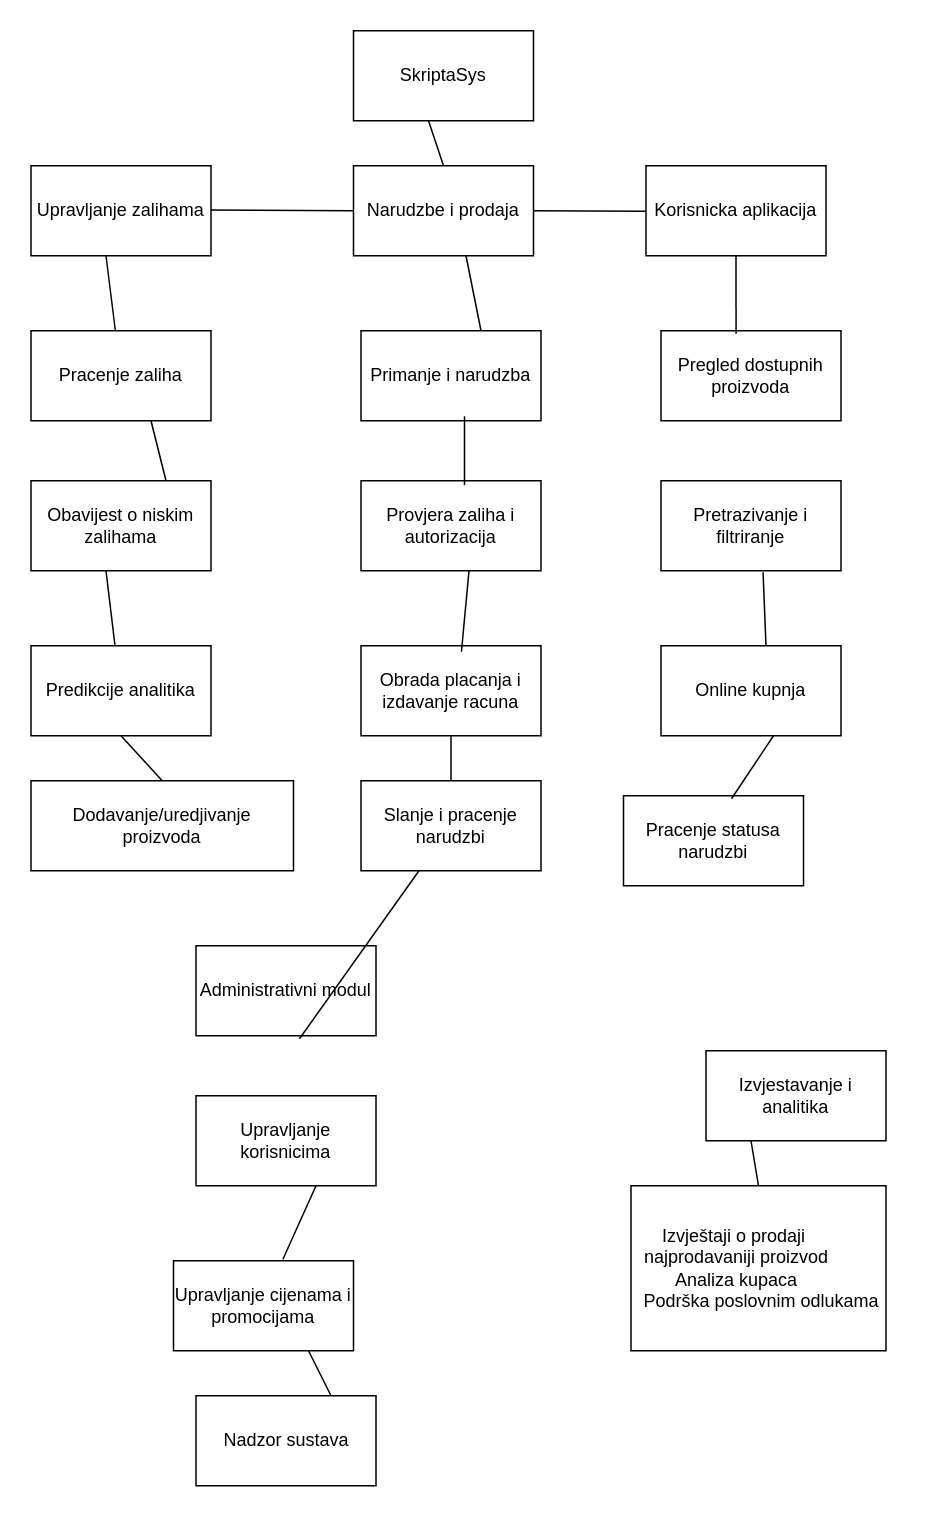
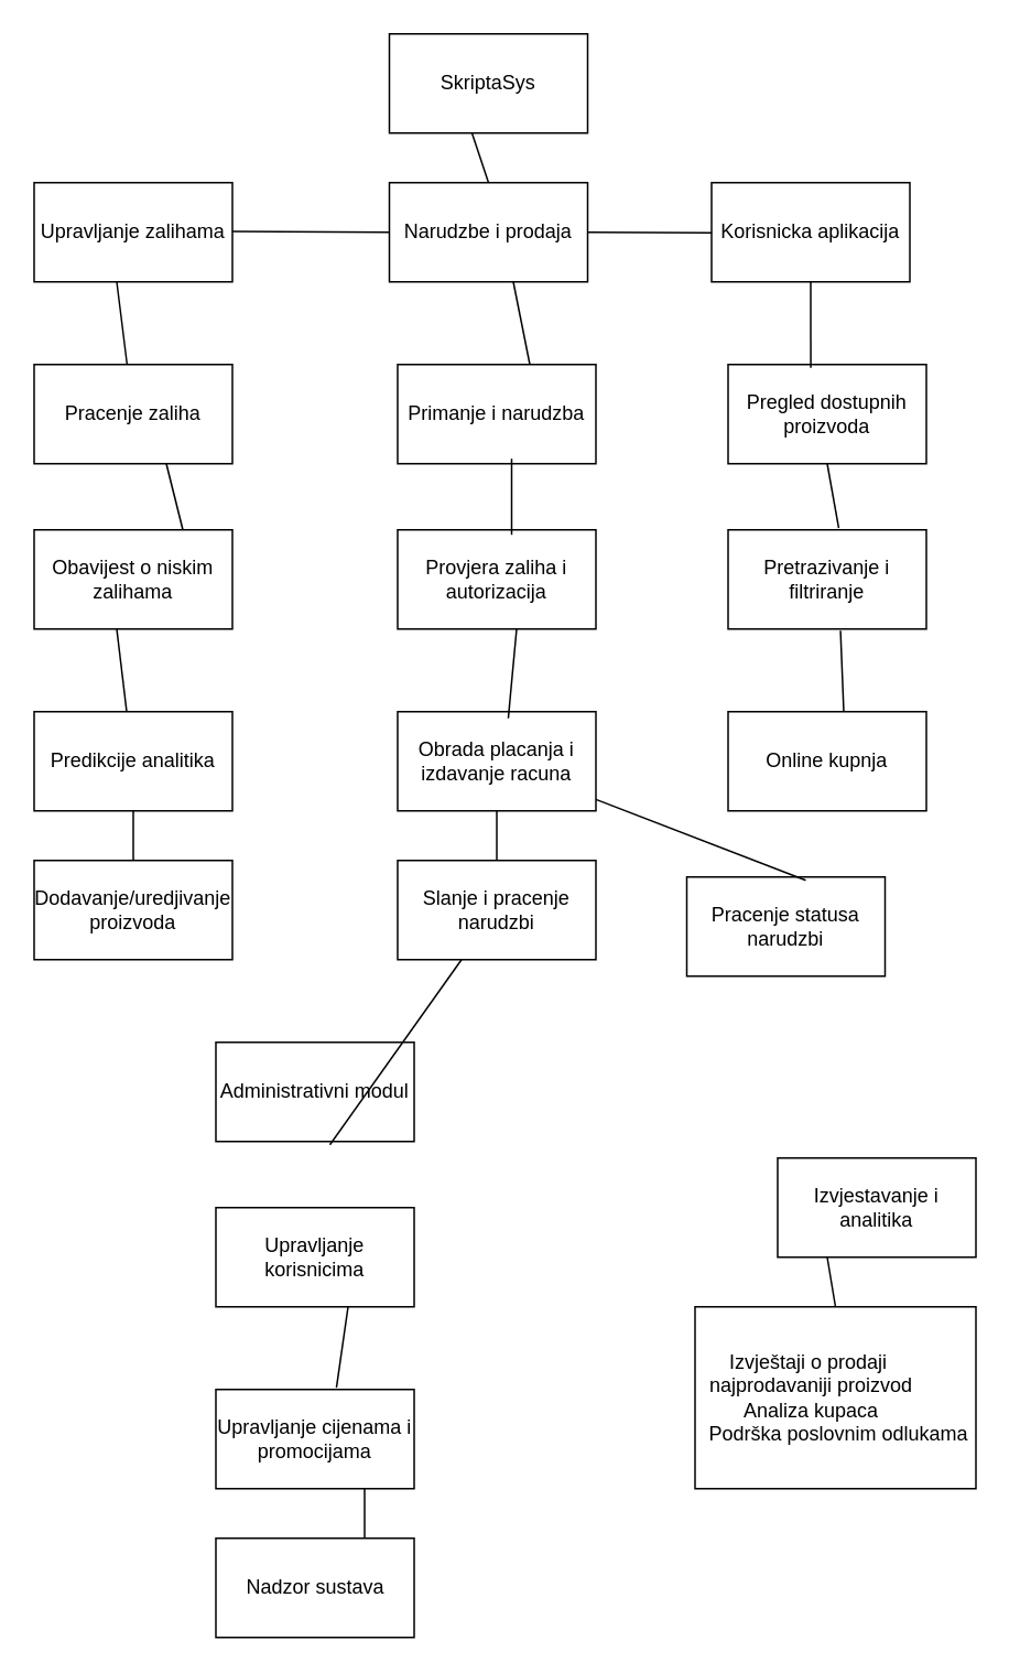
  <mxCell id="0" />
  <mxCell id="1" parent="0" />
  <mxCell id="2" value="SkriptaSys" style="rounded=0;whiteSpace=wrap;html=1;" vertex="1" parent="1"><mxGeometry x="235" y="20" width="120" height="60" as="geometry" /></mxCell>
  <mxCell id="3" value="Upravljanje zalihama" style="rounded=0;whiteSpace=wrap;html=1;" vertex="1" parent="1"><mxGeometry x="20" y="110" width="120" height="60" as="geometry" /></mxCell>
  <mxCell id="4" value="Narudzbe i prodaja" style="rounded=0;whiteSpace=wrap;html=1;" vertex="1" parent="1"><mxGeometry x="235" y="110" width="120" height="60" as="geometry" /></mxCell>
  <mxCell id="5" value="Korisnicka aplikacija" style="rounded=0;whiteSpace=wrap;html=1;" vertex="1" parent="1"><mxGeometry x="430" y="110" width="120" height="60" as="geometry" /></mxCell>
  <mxCell id="6" value="Pracenje zaliha" style="rounded=0;whiteSpace=wrap;html=1;" vertex="1" parent="1"><mxGeometry x="20" y="220" width="120" height="60" as="geometry" /></mxCell>
  <mxCell id="7" value="Obavijest o niskim zalihama" style="rounded=0;whiteSpace=wrap;html=1;" vertex="1" parent="1"><mxGeometry x="20" y="320" width="120" height="60" as="geometry" /></mxCell>
  <mxCell id="8" value="Predikcije analitika" style="rounded=0;whiteSpace=wrap;html=1;" vertex="1" parent="1"><mxGeometry x="20" y="430" width="120" height="60" as="geometry" /></mxCell>
- <mxCell id="9" value="Dodavanje/uredjivanje proizvoda" style="rounded=0;whiteSpace=wrap;html=1;" vertex="1" parent="1"><mxGeometry x="20" y="520" width="175" height="60" as="geometry" /></mxCell>
+ <mxCell id="9" value="Dodavanje/uredjivanje proizvoda" style="rounded=0;whiteSpace=wrap;html=1;" vertex="1" parent="1"><mxGeometry x="20" y="520" width="120" height="60" as="geometry" /></mxCell>
  <mxCell id="10" value="Primanje i narudzba" style="rounded=0;whiteSpace=wrap;html=1;" vertex="1" parent="1"><mxGeometry x="240" y="220" width="120" height="60" as="geometry" /></mxCell>
  <mxCell id="11" value="Provjera zaliha i autorizacija" style="rounded=0;whiteSpace=wrap;html=1;" vertex="1" parent="1"><mxGeometry x="240" y="320" width="120" height="60" as="geometry" /></mxCell>
  <mxCell id="12" value="Obrada placanja i izdavanje racuna" style="rounded=0;whiteSpace=wrap;html=1;" vertex="1" parent="1"><mxGeometry x="240" y="430" width="120" height="60" as="geometry" /></mxCell>
  <mxCell id="13" value="Slanje i pracenje narudzbi" style="rounded=0;whiteSpace=wrap;html=1;" vertex="1" parent="1"><mxGeometry x="240" y="520" width="120" height="60" as="geometry" /></mxCell>
  <mxCell id="14" value="Pregled dostupnih proizvoda" style="rounded=0;whiteSpace=wrap;html=1;" vertex="1" parent="1"><mxGeometry x="440" y="220" width="120" height="60" as="geometry" /></mxCell>
  <mxCell id="15" value="Pretrazivanje i filtriranje" style="rounded=0;whiteSpace=wrap;html=1;" vertex="1" parent="1"><mxGeometry x="440" y="320" width="120" height="60" as="geometry" /></mxCell>
  <mxCell id="16" value="Online kupnja" style="rounded=0;whiteSpace=wrap;html=1;" vertex="1" parent="1"><mxGeometry x="440" y="430" width="120" height="60" as="geometry" /></mxCell>
  <mxCell id="17" value="Pracenje statusa narudzbi" style="rounded=0;whiteSpace=wrap;html=1;" vertex="1" parent="1"><mxGeometry x="415" y="530" width="120" height="60" as="geometry" /></mxCell>
  <mxCell id="18" value="Administrativni modul" style="rounded=0;whiteSpace=wrap;html=1;" vertex="1" parent="1"><mxGeometry x="130" y="630" width="120" height="60" as="geometry" /></mxCell>
  <mxCell id="19" value="Upravljanje korisnicima" style="rounded=0;whiteSpace=wrap;html=1;" vertex="1" parent="1"><mxGeometry x="130" y="730" width="120" height="60" as="geometry" /></mxCell>
- <mxCell id="20" value="Upravljanje cijenama i promocijama" style="rounded=0;whiteSpace=wrap;html=1;" vertex="1" parent="1"><mxGeometry x="115" y="840" width="120" height="60" as="geometry" /></mxCell>
+ <mxCell id="20" value="Upravljanje cijenama i promocijama" style="rounded=0;whiteSpace=wrap;html=1;" vertex="1" parent="1"><mxGeometry x="130" y="840" width="120" height="60" as="geometry" /></mxCell>
  <mxCell id="21" value="&lt;span style=&quot;color: rgba(0, 0, 0, 0); font-family: monospace; font-size: 0px; text-align: start; text-wrap-mode: nowrap;&quot;&gt;Nadzor&amp;nbsp;&lt;/span&gt;" style="rounded=0;whiteSpace=wrap;html=1;" vertex="1" parent="1"><mxGeometry x="130" y="930" width="120" height="60" as="geometry" /></mxCell>
  <mxCell id="22" value="Izvjestavanje i analitika" style="rounded=0;whiteSpace=wrap;html=1;" vertex="1" parent="1"><mxGeometry x="470" y="700" width="120" height="60" as="geometry" /></mxCell>
  <mxCell id="23" value="&lt;span style=&quot;color: rgba(0, 0, 0, 0); font-family: monospace; font-size: 0px; text-align: start; text-wrap-mode: nowrap;&quot;&gt;%3CmxGraphModel%3E%3Croot%3E%3CmxCell%20id%3D%220%22%2F%3E%3CmxCell%20id%3D%221%22%20parent%3D%220%22%2F%3E%3CmxCell%20id%3D%222%22%20value%3D%22%22%20style%3D%22rounded%3D0%3BwhiteSpace%3Dwrap%3Bhtml%3D1%3B%22%20vertex%3D%221%22%20parent%3D%221%22%3E%3CmxGeometry%20x%3D%2290%22%20y%3D%22230%22%20width%3D%22120%22%20height%3D%2260%22%20as%3D%22geometry%22%2F%3E%3C%2FmxCell%3E%3CmxCell%20id%3D%223%22%20value%3D%22%22%20style%3D%22rounded%3D0%3BwhiteSpace%3Dwrap%3Bhtml%3D1%3B%22%20vertex%3D%221%22%20parent%3D%221%22%3E%3CmxGeometry%20x%3D%2290%22%20y%3D%22330%22%20width%3D%22120%22%20height%3D%2260%22%20as%3D%22geometry%22%2F%3E%3C%2FmxCell%3E%3CmxCell%20id%3D%224%22%20value%3D%22%22%20style%3D%22rounded%3D0%3BwhiteSpace%3Dwrap%3Bhtml%3D1%3B%22%20vertex%3D%221%22%20parent%3D%221%22%3E%3CmxGeometry%20x%3D%2290%22%20y%3D%22440%22%20width%3D%22120%22%20height%3D%2260%22%20as%3D%22geometry%22%2F%3E%3C%2FmxCell%3E%3CmxCell%20id%3D%225%22%20value%3D%22%22%20style%3D%22rounded%3D0%3BwhiteSpace%3Dwrap%3Bhtml%3D1%3B%22%20vertex%3D%221%22%20parent%3D%221%22%3E%3CmxGeometry%20x%3D%2290%22%20y%3D%22530%22%20width%3D%22120%22%20height%3D%2260%22%20as%3D%22geometry%22%2F%3E%3C%2FmxCell%3E%3C%2Froot%3E%3C%2FmxGraphModel%3E&lt;/span&gt;" style="rounded=0;whiteSpace=wrap;html=1;" vertex="1" parent="1"><mxGeometry x="420" y="790" width="170" height="110" as="geometry" /></mxCell>
  <mxCell id="24" value="" style="endArrow=none;html=1;rounded=0;" edge="1" parent="1" target="6"><mxGeometry width="50" height="50" relative="1" as="geometry"><mxPoint x="70" y="170" as="sourcePoint" /><mxPoint x="165" y="175" as="targetPoint" /></mxGeometry></mxCell>
  <mxCell id="25" value="" style="endArrow=none;html=1;rounded=0;exitX=1;exitY=0.5;exitDx=0;exitDy=0;" edge="1" parent="1" source="4"><mxGeometry width="50" height="50" relative="1" as="geometry"><mxPoint x="360" y="140" as="sourcePoint" /><mxPoint x="430" y="140.25" as="targetPoint" /></mxGeometry></mxCell>
  <mxCell id="26" value="" style="endArrow=none;html=1;rounded=0;entryX=0.5;entryY=0;entryDx=0;entryDy=0;" edge="1" parent="1" target="4"><mxGeometry width="50" height="50" relative="1" as="geometry"><mxPoint x="285" y="80" as="sourcePoint" /><mxPoint x="355" y="80.25" as="targetPoint" /></mxGeometry></mxCell>
  <mxCell id="27" value="" style="endArrow=none;html=1;rounded=0;entryX=0.75;entryY=0;entryDx=0;entryDy=0;" edge="1" parent="1" target="7"><mxGeometry width="50" height="50" relative="1" as="geometry"><mxPoint x="100" y="280" as="sourcePoint" /><mxPoint x="106" y="330" as="targetPoint" /></mxGeometry></mxCell>
  <mxCell id="28" value="" style="endArrow=none;html=1;rounded=0;" edge="1" parent="1"><mxGeometry width="50" height="50" relative="1" as="geometry"><mxPoint x="70" y="380" as="sourcePoint" /><mxPoint x="76" y="430" as="targetPoint" /></mxGeometry></mxCell>
  <mxCell id="29" value="" style="endArrow=none;html=1;rounded=0;entryX=0.5;entryY=0;entryDx=0;entryDy=0;" edge="1" parent="1" target="9"><mxGeometry width="50" height="50" relative="1" as="geometry"><mxPoint x="80" y="490" as="sourcePoint" /><mxPoint x="86" y="540" as="targetPoint" /></mxGeometry></mxCell>
  <mxCell id="30" value="" style="endArrow=none;html=1;rounded=0;exitX=1;exitY=0.5;exitDx=0;exitDy=0;entryX=0;entryY=0.5;entryDx=0;entryDy=0;" edge="1" parent="1" target="4"><mxGeometry width="50" height="50" relative="1" as="geometry"><mxPoint x="140" y="139.5" as="sourcePoint" /><mxPoint x="215" y="139.75" as="targetPoint" /></mxGeometry></mxCell>
  <mxCell id="31" value="" style="endArrow=none;html=1;rounded=0;exitX=0.5;exitY=0;exitDx=0;exitDy=0;entryX=0.5;entryY=1;entryDx=0;entryDy=0;" edge="1" parent="1" source="13" target="12"><mxGeometry width="50" height="50" relative="1" as="geometry"><mxPoint x="330" y="520" as="sourcePoint" /><mxPoint x="380" y="470" as="targetPoint" /></mxGeometry></mxCell>
  <mxCell id="32" value="" style="endArrow=none;html=1;rounded=0;exitX=0.6;exitY=1;exitDx=0;exitDy=0;entryX=0.558;entryY=0.067;entryDx=0;entryDy=0;exitPerimeter=0;entryPerimeter=0;" edge="1" parent="1" source="11" target="12"><mxGeometry width="50" height="50" relative="1" as="geometry"><mxPoint x="340" y="540" as="sourcePoint" /><mxPoint x="340" y="510" as="targetPoint" /></mxGeometry></mxCell>
  <mxCell id="33" value="" style="endArrow=none;html=1;rounded=0;exitX=0.575;exitY=0.05;exitDx=0;exitDy=0;entryX=0.575;entryY=0.95;entryDx=0;entryDy=0;entryPerimeter=0;exitPerimeter=0;" edge="1" parent="1" source="11" target="10"><mxGeometry width="50" height="50" relative="1" as="geometry"><mxPoint x="360" y="530" as="sourcePoint" /><mxPoint x="360" y="500" as="targetPoint" /></mxGeometry></mxCell>
  <mxCell id="34" value="" style="endArrow=none;html=1;rounded=0;entryX=0.625;entryY=1;entryDx=0;entryDy=0;entryPerimeter=0;" edge="1" parent="1" target="4"><mxGeometry width="50" height="50" relative="1" as="geometry"><mxPoint x="320" y="220" as="sourcePoint" /><mxPoint x="340" y="330" as="targetPoint" /></mxGeometry></mxCell>
  <mxCell id="35" value="" style="endArrow=none;html=1;rounded=0;exitX=0.417;exitY=0.033;exitDx=0;exitDy=0;entryX=0.5;entryY=1;entryDx=0;entryDy=0;exitPerimeter=0;" edge="1" parent="1" source="14" target="5"><mxGeometry width="50" height="50" relative="1" as="geometry"><mxPoint x="410" y="240" as="sourcePoint" /><mxPoint x="410" y="210" as="targetPoint" /></mxGeometry></mxCell>
+ <mxCell id="36" value="" style="endArrow=none;html=1;rounded=0;exitX=0.558;exitY=-0.017;exitDx=0;exitDy=0;entryX=0.5;entryY=1;entryDx=0;entryDy=0;exitPerimeter=0;" edge="1" parent="1" source="15" target="14"><mxGeometry width="50" height="50" relative="1" as="geometry"><mxPoint x="520" y="340" as="sourcePoint" /><mxPoint x="520" y="310" as="targetPoint" /></mxGeometry></mxCell>
  <mxCell id="37" value="" style="endArrow=none;html=1;rounded=0;exitX=0.5;exitY=0;exitDx=0;exitDy=0;entryX=0.567;entryY=1.017;entryDx=0;entryDy=0;entryPerimeter=0;" edge="1" parent="1" target="15"><mxGeometry width="50" height="50" relative="1" as="geometry"><mxPoint x="510" y="430" as="sourcePoint" /><mxPoint x="510" y="400" as="targetPoint" /></mxGeometry></mxCell>
- <mxCell id="38" value="" style="endArrow=none;html=1;rounded=0;exitX=0.6;exitY=0.033;exitDx=0;exitDy=0;entryX=0.625;entryY=1;entryDx=0;entryDy=0;exitPerimeter=0;entryPerimeter=0;" edge="1" parent="1" source="17" target="16"><mxGeometry width="50" height="50" relative="1" as="geometry"><mxPoint x="510" y="500" as="sourcePoint" /><mxPoint x="510" y="470" as="targetPoint" /></mxGeometry></mxCell>
+ <mxCell id="38" value="" style="endArrow=none;html=1;rounded=0;exitX=0.6;exitY=0.033;exitDx=0;exitDy=0;exitPerimeter=0;" edge="1" parent="1" source="17" target="12"><mxGeometry width="50" height="50" relative="1" as="geometry"><mxPoint x="510" y="500" as="sourcePoint" /><mxPoint x="510" y="470" as="targetPoint" /></mxGeometry></mxCell>
  <mxCell id="39" value="" style="endArrow=none;html=1;rounded=0;exitX=0.575;exitY=1.033;exitDx=0;exitDy=0;exitPerimeter=0;" edge="1" parent="1" source="18" target="13"><mxGeometry width="50" height="50" relative="1" as="geometry"><mxPoint x="410" y="560" as="sourcePoint" /><mxPoint x="410" y="530" as="targetPoint" /></mxGeometry></mxCell>
  <mxCell id="40" value="" style="endArrow=none;html=1;rounded=0;exitX=0.608;exitY=-0.017;exitDx=0;exitDy=0;exitPerimeter=0;" edge="1" parent="1" source="20"><mxGeometry width="50" height="50" relative="1" as="geometry"><mxPoint x="210" y="770" as="sourcePoint" /><mxPoint x="210" y="790" as="targetPoint" /></mxGeometry></mxCell>
  <mxCell id="41" value="" style="endArrow=none;html=1;rounded=0;exitX=0.75;exitY=0;exitDx=0;exitDy=0;entryX=0.75;entryY=1;entryDx=0;entryDy=0;" edge="1" parent="1" source="21" target="20"><mxGeometry width="50" height="50" relative="1" as="geometry"><mxPoint x="340" y="910" as="sourcePoint" /><mxPoint x="340" y="880" as="targetPoint" /></mxGeometry></mxCell>
  <mxCell id="42" value="" style="endArrow=none;html=1;rounded=0;exitX=0.5;exitY=0;exitDx=0;exitDy=0;entryX=0.25;entryY=1;entryDx=0;entryDy=0;" edge="1" parent="1" source="23" target="22"><mxGeometry width="50" height="50" relative="1" as="geometry"><mxPoint x="480" y="830" as="sourcePoint" /><mxPoint x="480" y="800" as="targetPoint" /></mxGeometry></mxCell>
  <mxCell id="43" value="Nadzor sustava" style="text;html=1;align=center;verticalAlign=middle;resizable=0;points=[];autosize=1;strokeColor=none;fillColor=none;" vertex="1" parent="1"><mxGeometry x="135" y="945" width="110" height="30" as="geometry" /></mxCell>
  <mxCell id="44" value="&lt;div&gt;Izvještaji o prodaji&amp;nbsp;&lt;/div&gt;&lt;div&gt;n&lt;span style=&quot;background-color: transparent; color: light-dark(rgb(0, 0, 0), rgb(255, 255, 255));&quot;&gt;ajprodavaniji proizvod&lt;/span&gt;&lt;/div&gt;&lt;div&gt;Analiza kupaca&lt;/div&gt;&lt;div&gt;&amp;nbsp; &amp;nbsp; &amp;nbsp; &amp;nbsp; &amp;nbsp; Podrška poslovnim o&lt;span style=&quot;background-color: transparent; color: light-dark(rgb(0, 0, 0), rgb(255, 255, 255));&quot;&gt;dlukama&lt;/span&gt;&lt;/div&gt;" style="text;html=1;align=center;verticalAlign=middle;resizable=0;points=[];autosize=1;strokeColor=none;fillColor=none;" vertex="1" parent="1"><mxGeometry x="385" y="810" width="210" height="70" as="geometry" /></mxCell>
